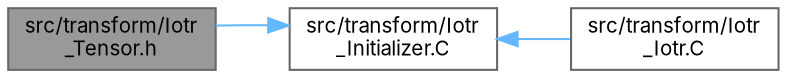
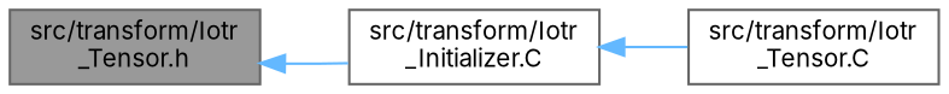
  digraph {
    fontname=Inter
    rankdir=LR
    node [color=grey40 fillcolor=white fontname=Inter fontsize=10 shape=box style=filled]
    edge [color=steelblue1 dir=back fontname=Inter fontsize=10 labelfontname=Helvetica labelfontsize=10 style=solid]
    n1 [color=gray40 fillcolor=grey60 fontcolor=black height=0.2 label="src/transform/Iotr\l_Tensor.h" width=0.4]
    n2 [height=0.2 label="src/transform/Iotr\l_Initializer.C" width=0.4]
-   n3 [height=0.2 label="src/transform/Iotr\l_Iotr.C" width=0.4]
-   n2 -> n1
+   n3 [height=0.2 label="src/transform/Iotr\l_Tensor.C" width=0.4]
+   n1 -> n2
    n2 -> n3
  }
